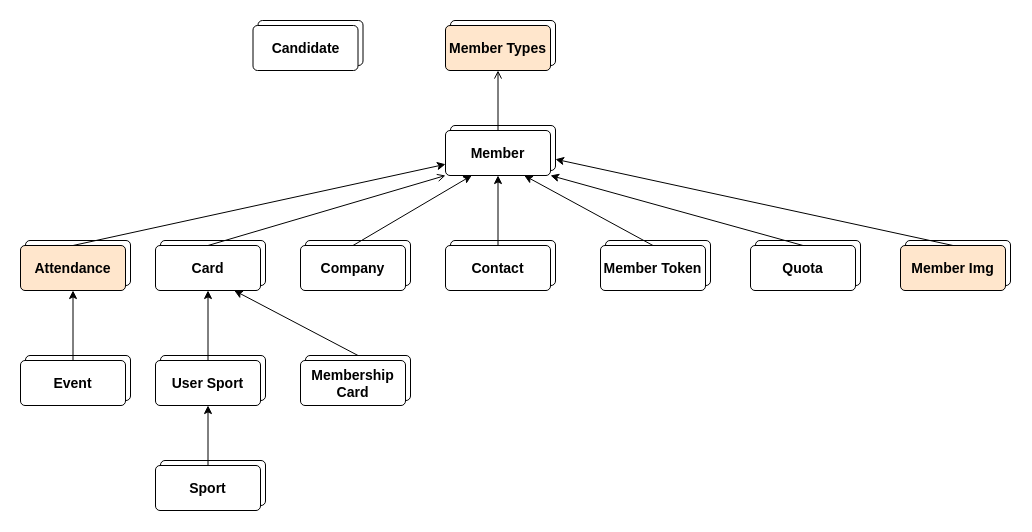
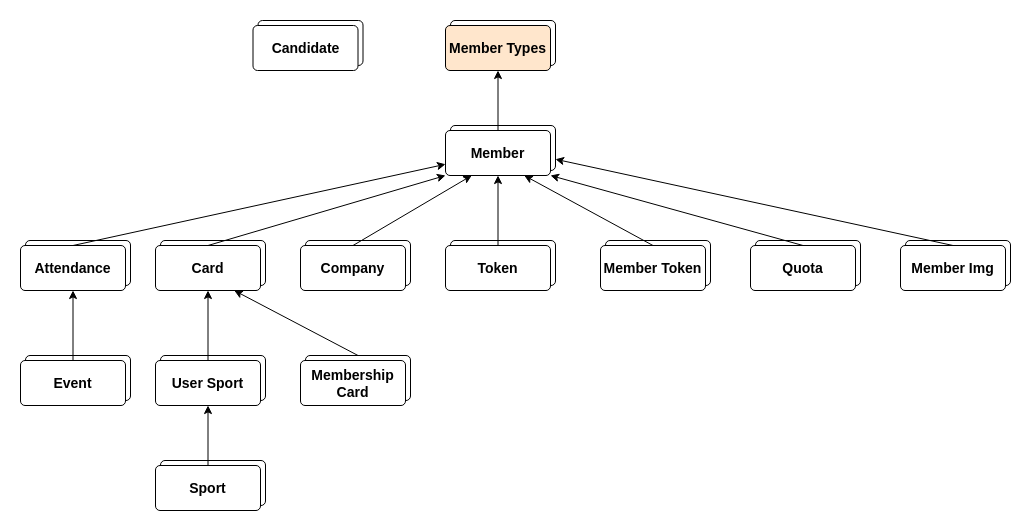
  <mxCell id="0" />
  <mxCell id="1" parent="0" />
  <mxCell id="2" value="Entity" style="rounded=1;arcSize=10;whiteSpace=wrap;html=1;align=center;" parent="1" vertex="1"><mxGeometry x="450" y="125" width="105" height="45" as="geometry" /></mxCell>
  <mxCell id="3" value="&lt;b&gt;&lt;font style=&quot;font-size: 14px;&quot;&gt;Member&lt;/font&gt;&lt;/b&gt;" style="rounded=1;arcSize=10;whiteSpace=wrap;html=1;align=center;" parent="1" vertex="1"><mxGeometry x="445" y="130" width="105" height="45" as="geometry" /></mxCell>
  <mxCell id="4" value="Entity" style="rounded=1;arcSize=10;whiteSpace=wrap;html=1;align=center;" parent="1" vertex="1"><mxGeometry x="755" y="240" width="105" height="45" as="geometry" /></mxCell>
  <mxCell id="5" value="&lt;b&gt;&lt;font style=&quot;font-size: 14px;&quot;&gt;Quota&lt;/font&gt;&lt;/b&gt;" style="rounded=1;arcSize=10;whiteSpace=wrap;html=1;align=center;" parent="1" vertex="1"><mxGeometry x="750" y="245" width="105" height="45" as="geometry" /></mxCell>
  <mxCell id="6" value="Entity" style="rounded=1;arcSize=10;whiteSpace=wrap;html=1;align=center;" parent="1" vertex="1"><mxGeometry x="450" width="105" height="45" as="geometry" y="20" /></mxCell>
  <mxCell id="7" value="&lt;b&gt;&lt;font style=&quot;font-size: 14px;&quot;&gt;Member Types&lt;/font&gt;&lt;/b&gt;" style="rounded=1;arcSize=10;whiteSpace=wrap;html=1;align=center;fillColor=#ffe6cc;" parent="1" vertex="1"><mxGeometry x="445" y="25" width="105" height="45" as="geometry" /></mxCell>
  <mxCell id="8" value="Entity" style="rounded=1;arcSize=10;whiteSpace=wrap;html=1;align=center;" parent="1" vertex="1"><mxGeometry x="605" y="240" width="105" height="45" as="geometry" /></mxCell>
  <mxCell id="9" value="&lt;b&gt;&lt;font style=&quot;font-size: 14px;&quot;&gt;Member Token&lt;/font&gt;&lt;/b&gt;" style="rounded=1;arcSize=10;whiteSpace=wrap;html=1;align=center;" parent="1" vertex="1"><mxGeometry x="600" y="245" width="105" height="45" as="geometry" /></mxCell>
  <mxCell id="10" value="Entity" style="rounded=1;arcSize=10;whiteSpace=wrap;html=1;align=center;" parent="1" vertex="1"><mxGeometry x="450" y="240" width="105" height="45" as="geometry" /></mxCell>
- <mxCell id="11" value="&lt;b&gt;&lt;font style=&quot;font-size: 14px;&quot;&gt;Contact&lt;/font&gt;&lt;/b&gt;" style="rounded=1;arcSize=10;whiteSpace=wrap;html=1;align=center;" parent="1" vertex="1"><mxGeometry x="445" y="245" width="105" height="45" as="geometry" /></mxCell>
+ <mxCell id="11" value="&lt;b&gt;&lt;font style=&quot;font-size: 14px;&quot;&gt;Token&lt;/font&gt;&lt;/b&gt;" style="rounded=1;arcSize=10;whiteSpace=wrap;html=1;align=center;" parent="1" vertex="1"><mxGeometry x="445" y="245" width="105" height="45" as="geometry" /></mxCell>
  <mxCell id="12" value="Entity" style="rounded=1;arcSize=10;whiteSpace=wrap;html=1;align=center;" parent="1" vertex="1"><mxGeometry x="305" y="240" width="105" height="45" as="geometry" /></mxCell>
  <mxCell id="13" value="&lt;b&gt;&lt;font style=&quot;font-size: 14px;&quot;&gt;Company&lt;/font&gt;&lt;/b&gt;" style="rounded=1;arcSize=10;whiteSpace=wrap;html=1;align=center;" parent="1" vertex="1"><mxGeometry x="300" y="245" width="105" height="45" as="geometry" /></mxCell>
  <mxCell id="14" value="Entity" style="rounded=1;arcSize=10;whiteSpace=wrap;html=1;align=center;" parent="1" vertex="1"><mxGeometry x="160" y="240" width="105" height="45" as="geometry" /></mxCell>
  <mxCell id="15" value="&lt;b&gt;&lt;font style=&quot;font-size: 14px;&quot;&gt;Card&lt;/font&gt;&lt;/b&gt;" style="rounded=1;arcSize=10;whiteSpace=wrap;html=1;align=center;" parent="1" vertex="1"><mxGeometry x="155" y="245" width="105" height="45" as="geometry" /></mxCell>
  <mxCell id="16" value="Entity" style="rounded=1;arcSize=10;whiteSpace=wrap;html=1;align=center;" parent="1" vertex="1"><mxGeometry x="25" y="240" width="105" height="45" as="geometry" /></mxCell>
- <mxCell id="17" value="&lt;b&gt;&lt;font style=&quot;font-size: 14px;&quot;&gt;Attendance&lt;/font&gt;&lt;/b&gt;" style="rounded=1;arcSize=10;whiteSpace=wrap;html=1;align=center;fillColor=#ffe6cc;" parent="1" vertex="1"><mxGeometry x="20" y="245" width="105" height="45" as="geometry" /></mxCell>
+ <mxCell id="17" value="&lt;b&gt;&lt;font style=&quot;font-size: 14px;&quot;&gt;Attendance&lt;/font&gt;&lt;/b&gt;" style="rounded=1;arcSize=10;whiteSpace=wrap;html=1;align=center;" parent="1" vertex="1"><mxGeometry x="20" y="245" width="105" height="45" as="geometry" /></mxCell>
  <mxCell id="18" value="Entity" style="rounded=1;arcSize=10;whiteSpace=wrap;html=1;align=center;" parent="1" vertex="1"><mxGeometry x="25" y="355" width="105" height="45" as="geometry" /></mxCell>
  <mxCell id="19" value="&lt;b&gt;&lt;font style=&quot;font-size: 14px;&quot;&gt;Event&lt;/font&gt;&lt;/b&gt;" style="rounded=1;arcSize=10;whiteSpace=wrap;html=1;align=center;" parent="1" vertex="1"><mxGeometry x="20" y="360" width="105" height="45" as="geometry" /></mxCell>
  <mxCell id="20" value="Entity" style="rounded=1;arcSize=10;whiteSpace=wrap;html=1;align=center;" parent="1" vertex="1"><mxGeometry x="160" y="355" width="105" height="45" as="geometry" /></mxCell>
  <mxCell id="21" value="&lt;b&gt;&lt;font style=&quot;font-size: 14px;&quot;&gt;User Sport&lt;/font&gt;&lt;/b&gt;" style="rounded=1;arcSize=10;whiteSpace=wrap;html=1;align=center;" parent="1" vertex="1"><mxGeometry x="155" y="360" width="105" height="45" as="geometry" /></mxCell>
  <mxCell id="22" value="Entity" style="rounded=1;arcSize=10;whiteSpace=wrap;html=1;align=center;" parent="1" vertex="1"><mxGeometry x="160" y="460" width="105" height="45" as="geometry" /></mxCell>
  <mxCell id="23" value="&lt;b&gt;&lt;font style=&quot;font-size: 14px;&quot;&gt;Sport&lt;/font&gt;&lt;/b&gt;" style="rounded=1;arcSize=10;whiteSpace=wrap;html=1;align=center;" parent="1" vertex="1"><mxGeometry x="155" y="465" width="105" height="45" as="geometry" /></mxCell>
  <mxCell id="24" value="Entity" style="rounded=1;arcSize=10;whiteSpace=wrap;html=1;align=center;" parent="1" vertex="1"><mxGeometry x="305" y="355" width="105" height="45" as="geometry" /></mxCell>
  <mxCell id="25" value="&lt;b&gt;&lt;font style=&quot;font-size: 14px;&quot;&gt;Membership Card&lt;/font&gt;&lt;/b&gt;" style="rounded=1;arcSize=10;whiteSpace=wrap;html=1;align=center;" parent="1" vertex="1"><mxGeometry x="300" y="360" width="105" height="45" as="geometry" /></mxCell>
  <mxCell id="26" value="Entity" style="rounded=1;arcSize=10;whiteSpace=wrap;html=1;align=center;" parent="1" vertex="1"><mxGeometry x="905" y="240" width="105" height="45" as="geometry" /></mxCell>
- <mxCell id="27" value="&lt;b&gt;&lt;font style=&quot;font-size: 14px;&quot;&gt;Member Img&lt;/font&gt;&lt;/b&gt;" style="rounded=1;arcSize=10;whiteSpace=wrap;html=1;align=center;fillColor=#ffe6cc;" parent="1" vertex="1"><mxGeometry x="900" y="245" width="105" height="45" as="geometry" /></mxCell>
+ <mxCell id="27" value="&lt;b&gt;&lt;font style=&quot;font-size: 14px;&quot;&gt;Member Img&lt;/font&gt;&lt;/b&gt;" style="rounded=1;arcSize=10;whiteSpace=wrap;html=1;align=center;" parent="1" vertex="1"><mxGeometry x="900" y="245" width="105" height="45" as="geometry" /></mxCell>
  <mxCell id="28" value="Entity" style="rounded=1;arcSize=10;whiteSpace=wrap;html=1;align=center;" parent="1" vertex="1"><mxGeometry x="257.5" width="105" height="45" as="geometry" y="20" /></mxCell>
  <mxCell id="29" value="&lt;b&gt;&lt;font style=&quot;font-size: 14px;&quot;&gt;Candidate&lt;/font&gt;&lt;/b&gt;" style="rounded=1;arcSize=10;whiteSpace=wrap;html=1;align=center;" parent="1" vertex="1"><mxGeometry x="252.5" y="25" width="105" height="45" as="geometry" /></mxCell>
  <mxCell id="30" value="" style="endArrow=classic;html=1;rounded=0;entryX=0.5;entryY=1;entryDx=0;entryDy=0;exitX=0.5;exitY=0;exitDx=0;exitDy=0;" parent="1" source="11" target="3" edge="1"><mxGeometry width="50" height="50" relative="1" as="geometry"><mxPoint x="498" y="235" as="sourcePoint" /><mxPoint x="545" y="280" as="targetPoint" /></mxGeometry></mxCell>
  <mxCell id="31" value="" style="endArrow=classic;html=1;rounded=0;exitX=0.5;exitY=0;exitDx=0;exitDy=0;entryX=0.25;entryY=1;entryDx=0;entryDy=0;" parent="1" source="13" target="3" edge="1"><mxGeometry width="50" height="50" relative="1" as="geometry"><mxPoint x="495" y="330" as="sourcePoint" /><mxPoint x="545" y="280" as="targetPoint" /></mxGeometry></mxCell>
- <mxCell id="32" value="" style="endArrow=open;html=1;rounded=0;exitX=0.5;exitY=0;exitDx=0;exitDy=0;entryX=0;entryY=1;entryDx=0;entryDy=0;" parent="1" source="15" target="3" edge="1"><mxGeometry width="50" height="50" relative="1" as="geometry"><mxPoint x="210" y="245" as="sourcePoint" /><mxPoint x="328.75" y="175" as="targetPoint" /></mxGeometry></mxCell>
+ <mxCell id="32" value="" style="endArrow=classic;html=1;rounded=0;exitX=0.5;exitY=0;exitDx=0;exitDy=0;entryX=0;entryY=1;entryDx=0;entryDy=0;" parent="1" source="15" target="3" edge="1"><mxGeometry width="50" height="50" relative="1" as="geometry"><mxPoint x="210" y="245" as="sourcePoint" /><mxPoint x="328.75" y="175" as="targetPoint" /></mxGeometry></mxCell>
  <mxCell id="33" value="" style="endArrow=classic;html=1;rounded=0;exitX=0.5;exitY=0;exitDx=0;exitDy=0;entryX=0;entryY=0.75;entryDx=0;entryDy=0;" parent="1" source="17" target="3" edge="1"><mxGeometry width="50" height="50" relative="1" as="geometry"><mxPoint x="95" y="230" as="sourcePoint" /><mxPoint x="213.75" y="160" as="targetPoint" /></mxGeometry></mxCell>
  <mxCell id="34" value="" style="endArrow=classic;html=1;rounded=0;exitX=0.5;exitY=0;exitDx=0;exitDy=0;entryX=0.75;entryY=1;entryDx=0;entryDy=0;" parent="1" source="9" target="3" edge="1"><mxGeometry width="50" height="50" relative="1" as="geometry"><mxPoint x="367.5" y="260" as="sourcePoint" /><mxPoint x="486.25" y="190" as="targetPoint" /></mxGeometry></mxCell>
  <mxCell id="35" value="" style="endArrow=classic;html=1;rounded=0;exitX=0.5;exitY=0;exitDx=0;exitDy=0;entryX=1;entryY=1;entryDx=0;entryDy=0;" parent="1" source="5" target="3" edge="1"><mxGeometry width="50" height="50" relative="1" as="geometry"><mxPoint x="372.5" y="265" as="sourcePoint" /><mxPoint x="491.25" y="195" as="targetPoint" /></mxGeometry></mxCell>
  <mxCell id="36" value="" style="endArrow=classic;html=1;rounded=0;exitX=0.5;exitY=0;exitDx=0;exitDy=0;entryX=1;entryY=0.75;entryDx=0;entryDy=0;" parent="1" source="27" target="2" edge="1"><mxGeometry width="50" height="50" relative="1" as="geometry"><mxPoint x="377.5" y="270" as="sourcePoint" /><mxPoint x="560" y="165" as="targetPoint" /></mxGeometry></mxCell>
- <mxCell id="37" value="" style="endArrow=open;html=1;rounded=0;exitX=0.5;exitY=0;exitDx=0;exitDy=0;entryX=0.5;entryY=1;entryDx=0;entryDy=0;" parent="1" source="3" target="7" edge="1"><mxGeometry width="50" height="50" relative="1" as="geometry"><mxPoint x="382.5" y="275" as="sourcePoint" /><mxPoint x="501.25" y="205" as="targetPoint" /></mxGeometry></mxCell>
+ <mxCell id="37" value="" style="endArrow=classic;html=1;rounded=0;exitX=0.5;exitY=0;exitDx=0;exitDy=0;entryX=0.5;entryY=1;entryDx=0;entryDy=0;" parent="1" source="3" target="7" edge="1"><mxGeometry width="50" height="50" relative="1" as="geometry"><mxPoint x="382.5" y="275" as="sourcePoint" /><mxPoint x="501.25" y="205" as="targetPoint" /></mxGeometry></mxCell>
  <mxCell id="38" value="" style="endArrow=classic;html=1;rounded=0;exitX=0.5;exitY=0;exitDx=0;exitDy=0;entryX=0.75;entryY=1;entryDx=0;entryDy=0;" parent="1" source="24" target="15" edge="1"><mxGeometry width="50" height="50" relative="1" as="geometry"><mxPoint x="387.5" y="280" as="sourcePoint" /><mxPoint x="506.25" y="210" as="targetPoint" /></mxGeometry></mxCell>
  <mxCell id="39" value="" style="endArrow=classic;html=1;rounded=0;exitX=0.5;exitY=0;exitDx=0;exitDy=0;entryX=0.5;entryY=1;entryDx=0;entryDy=0;" parent="1" source="21" target="15" edge="1"><mxGeometry width="50" height="50" relative="1" as="geometry"><mxPoint x="392.5" y="285" as="sourcePoint" /><mxPoint x="511.25" y="215" as="targetPoint" /></mxGeometry></mxCell>
  <mxCell id="40" value="" style="endArrow=classic;html=1;rounded=0;exitX=0.5;exitY=0;exitDx=0;exitDy=0;entryX=0.5;entryY=1;entryDx=0;entryDy=0;" parent="1" source="19" target="17" edge="1"><mxGeometry width="50" height="50" relative="1" as="geometry"><mxPoint x="397.5" y="290" as="sourcePoint" /><mxPoint x="516.25" y="220" as="targetPoint" /></mxGeometry></mxCell>
  <mxCell id="41" value="" style="endArrow=classic;html=1;rounded=0;exitX=0.5;exitY=0;exitDx=0;exitDy=0;entryX=0.5;entryY=1;entryDx=0;entryDy=0;" parent="1" source="23" target="21" edge="1"><mxGeometry width="50" height="50" relative="1" as="geometry"><mxPoint x="495" y="330" as="sourcePoint" /><mxPoint x="545" y="280" as="targetPoint" /></mxGeometry></mxCell>
